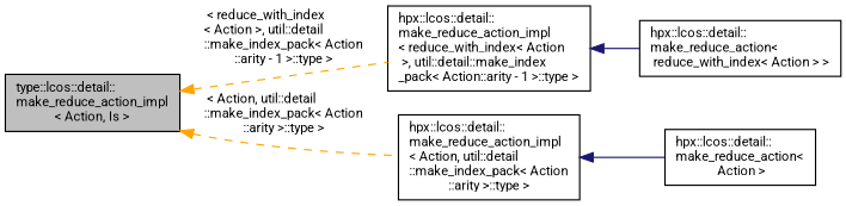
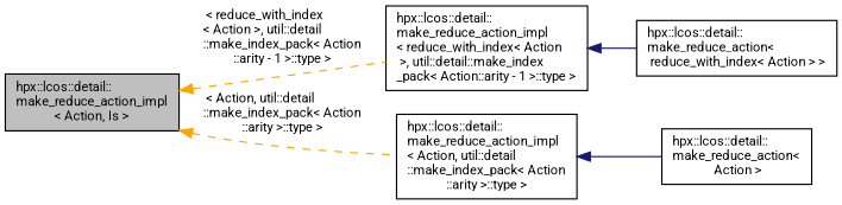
  digraph {
    rankdir=LR
    fontname=Roboto
    node [color=black fillcolor=white fontname=Roboto fontsize=10 shape=record style=filled]
    edge [color=orange dir=back fontname=Roboto fontsize=10 labelfontname=Helvetica labelfontsize=10 style=dashed]
-   n1 [fillcolor=grey75 fontcolor=black height=0.2 label="type::lcos::detail::\lmake_reduce_action_impl\l\< Action, Is \>" width=0.4]
+   n1 [fillcolor=grey75 fontcolor=black height=0.2 label="hpx::lcos::detail::\lmake_reduce_action_impl\l\< Action, Is \>" width=0.4]
    n2 [height=0.2 label="hpx::lcos::detail::\lmake_reduce_action_impl\l\< reduce_with_index\< Action\l \>, util::detail::make_index\l_pack\< Action::arity - 1 \>::type \>" width=0.4]
    n3 [height=0.2 label="hpx::lcos::detail::\lmake_reduce_action_impl\l\< Action, util::detail\l::make_index_pack\< Action\l::arity \>::type \>" width=0.4]
    n4 [height=0.2 label="hpx::lcos::detail::\lmake_reduce_action\<\l reduce_with_index\< Action \> \>" width=0.4]
    n5 [height=0.2 label="hpx::lcos::detail::\lmake_reduce_action\<\l Action \>" width=0.4]
    n1 -> n2 [label=" \< reduce_with_index\l\< Action \>, util::detail\l::make_index_pack\< Action\l::arity - 1 \>::type \>"]
    n1 -> n3 [label=" \< Action, util::detail\l::make_index_pack\< Action\l::arity \>::type \>"]
    n2 -> n4 [color=midnightblue style=solid]
    n3 -> n5 [color=midnightblue style=solid]
  }
